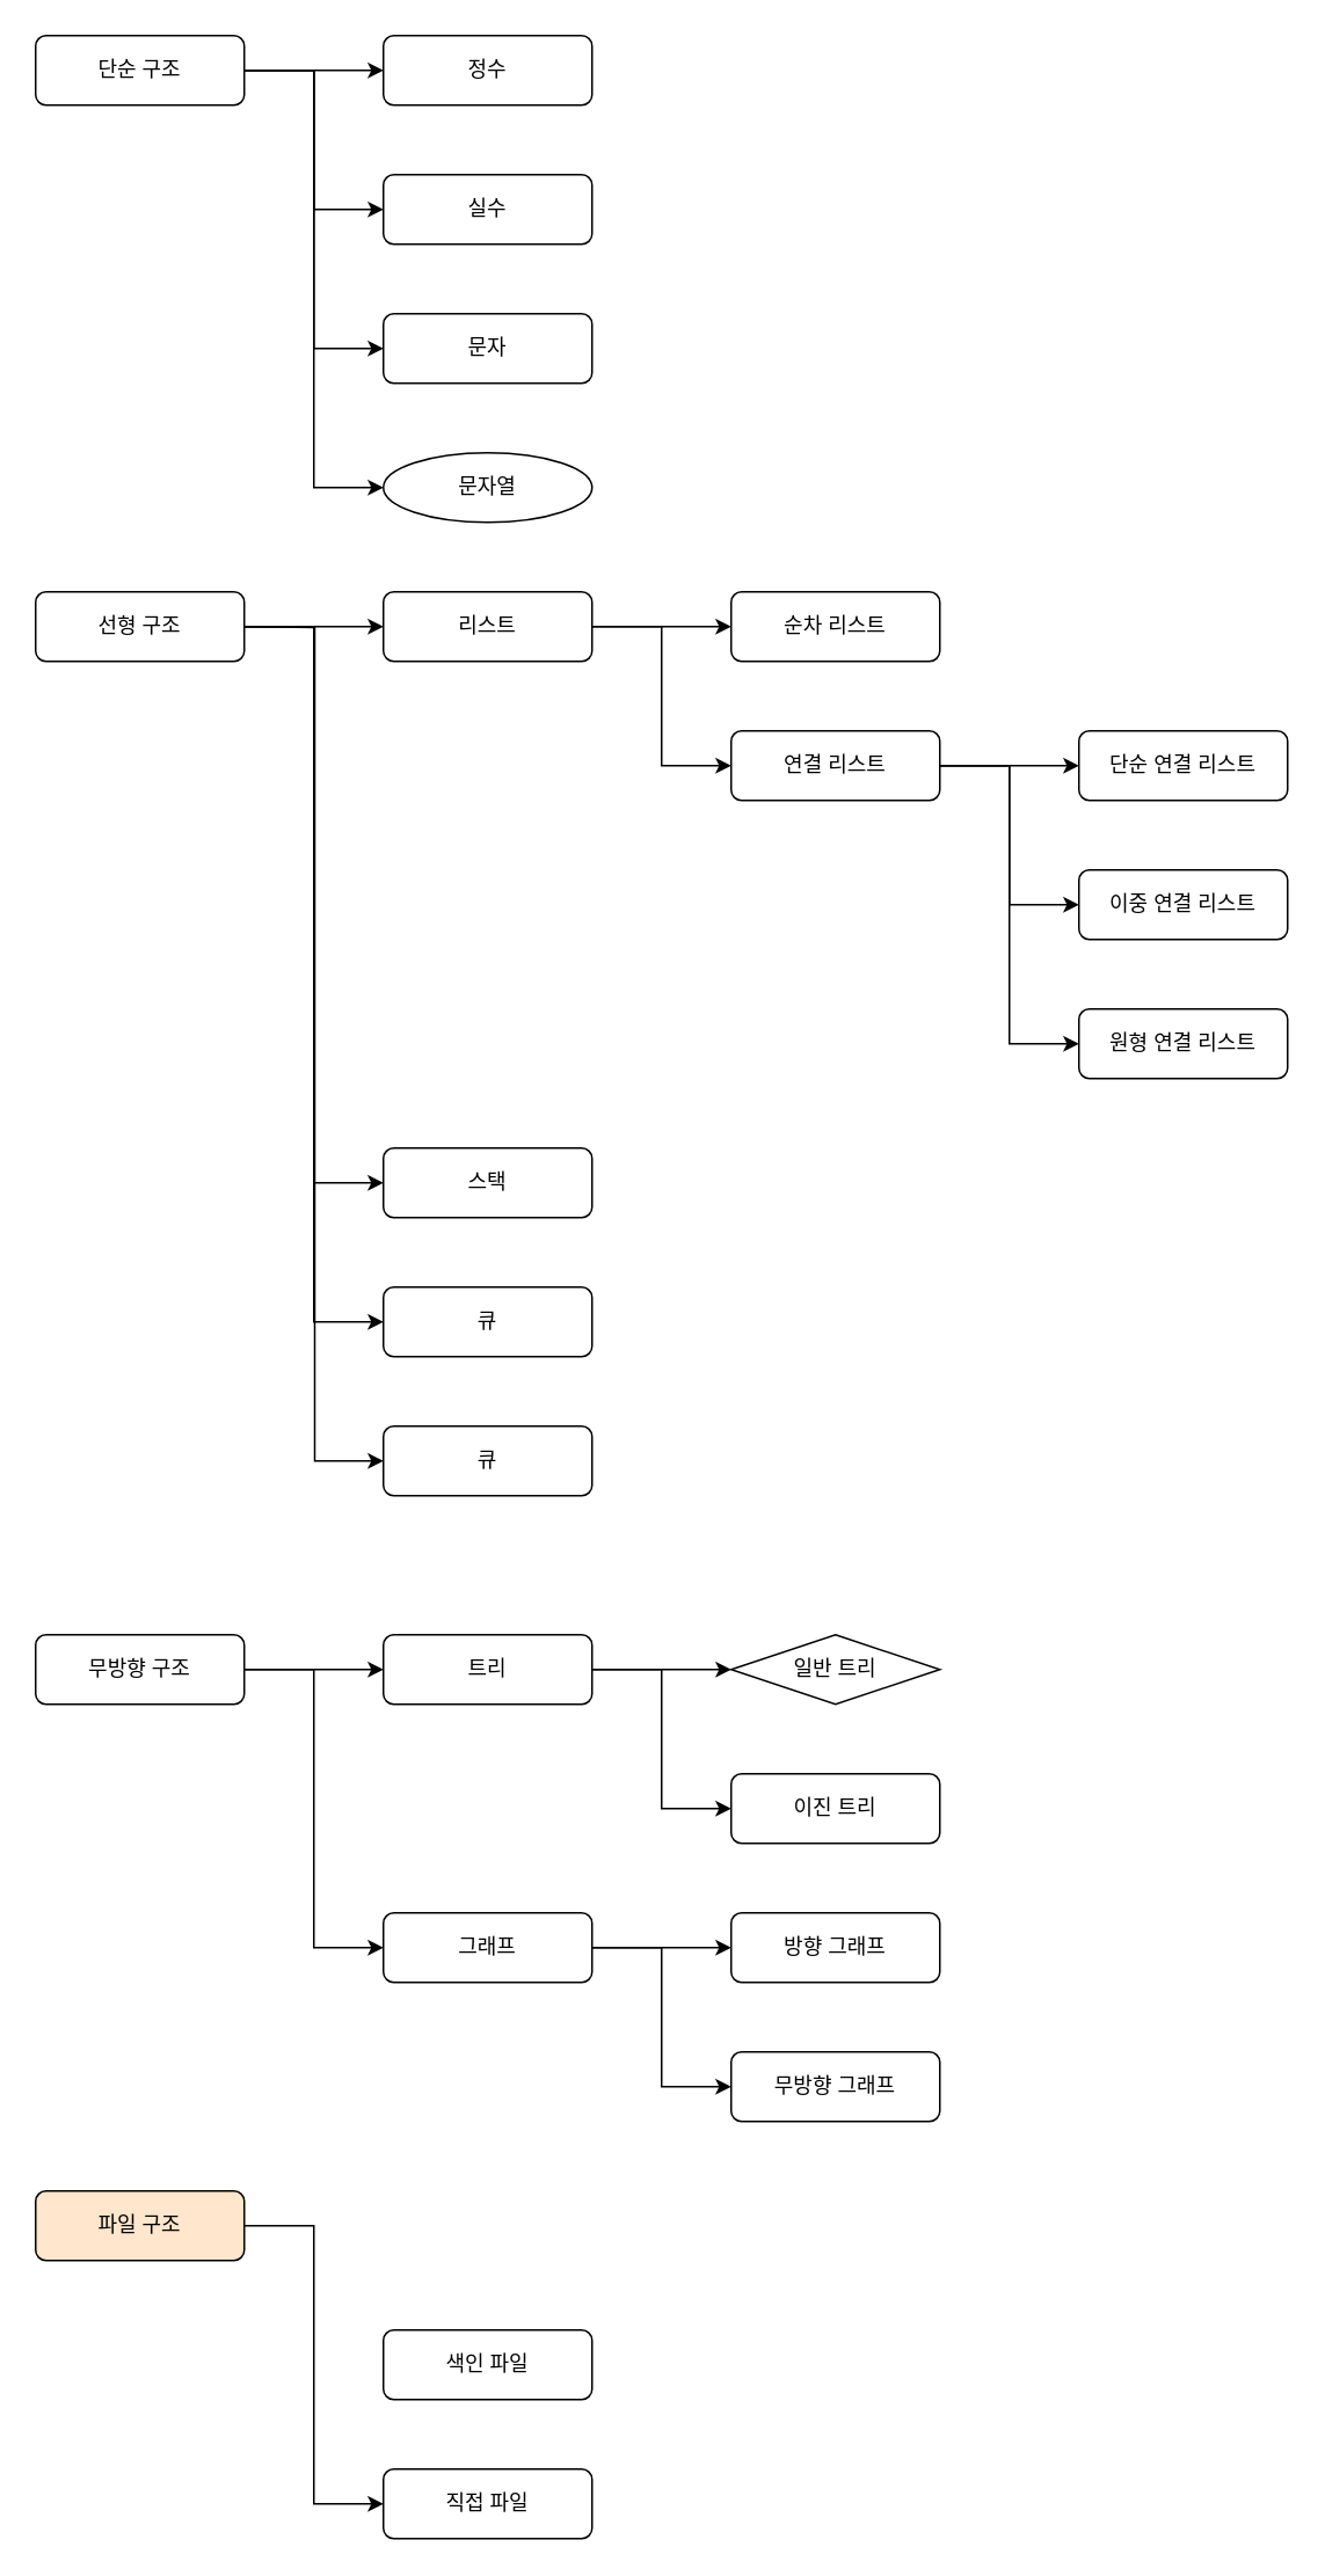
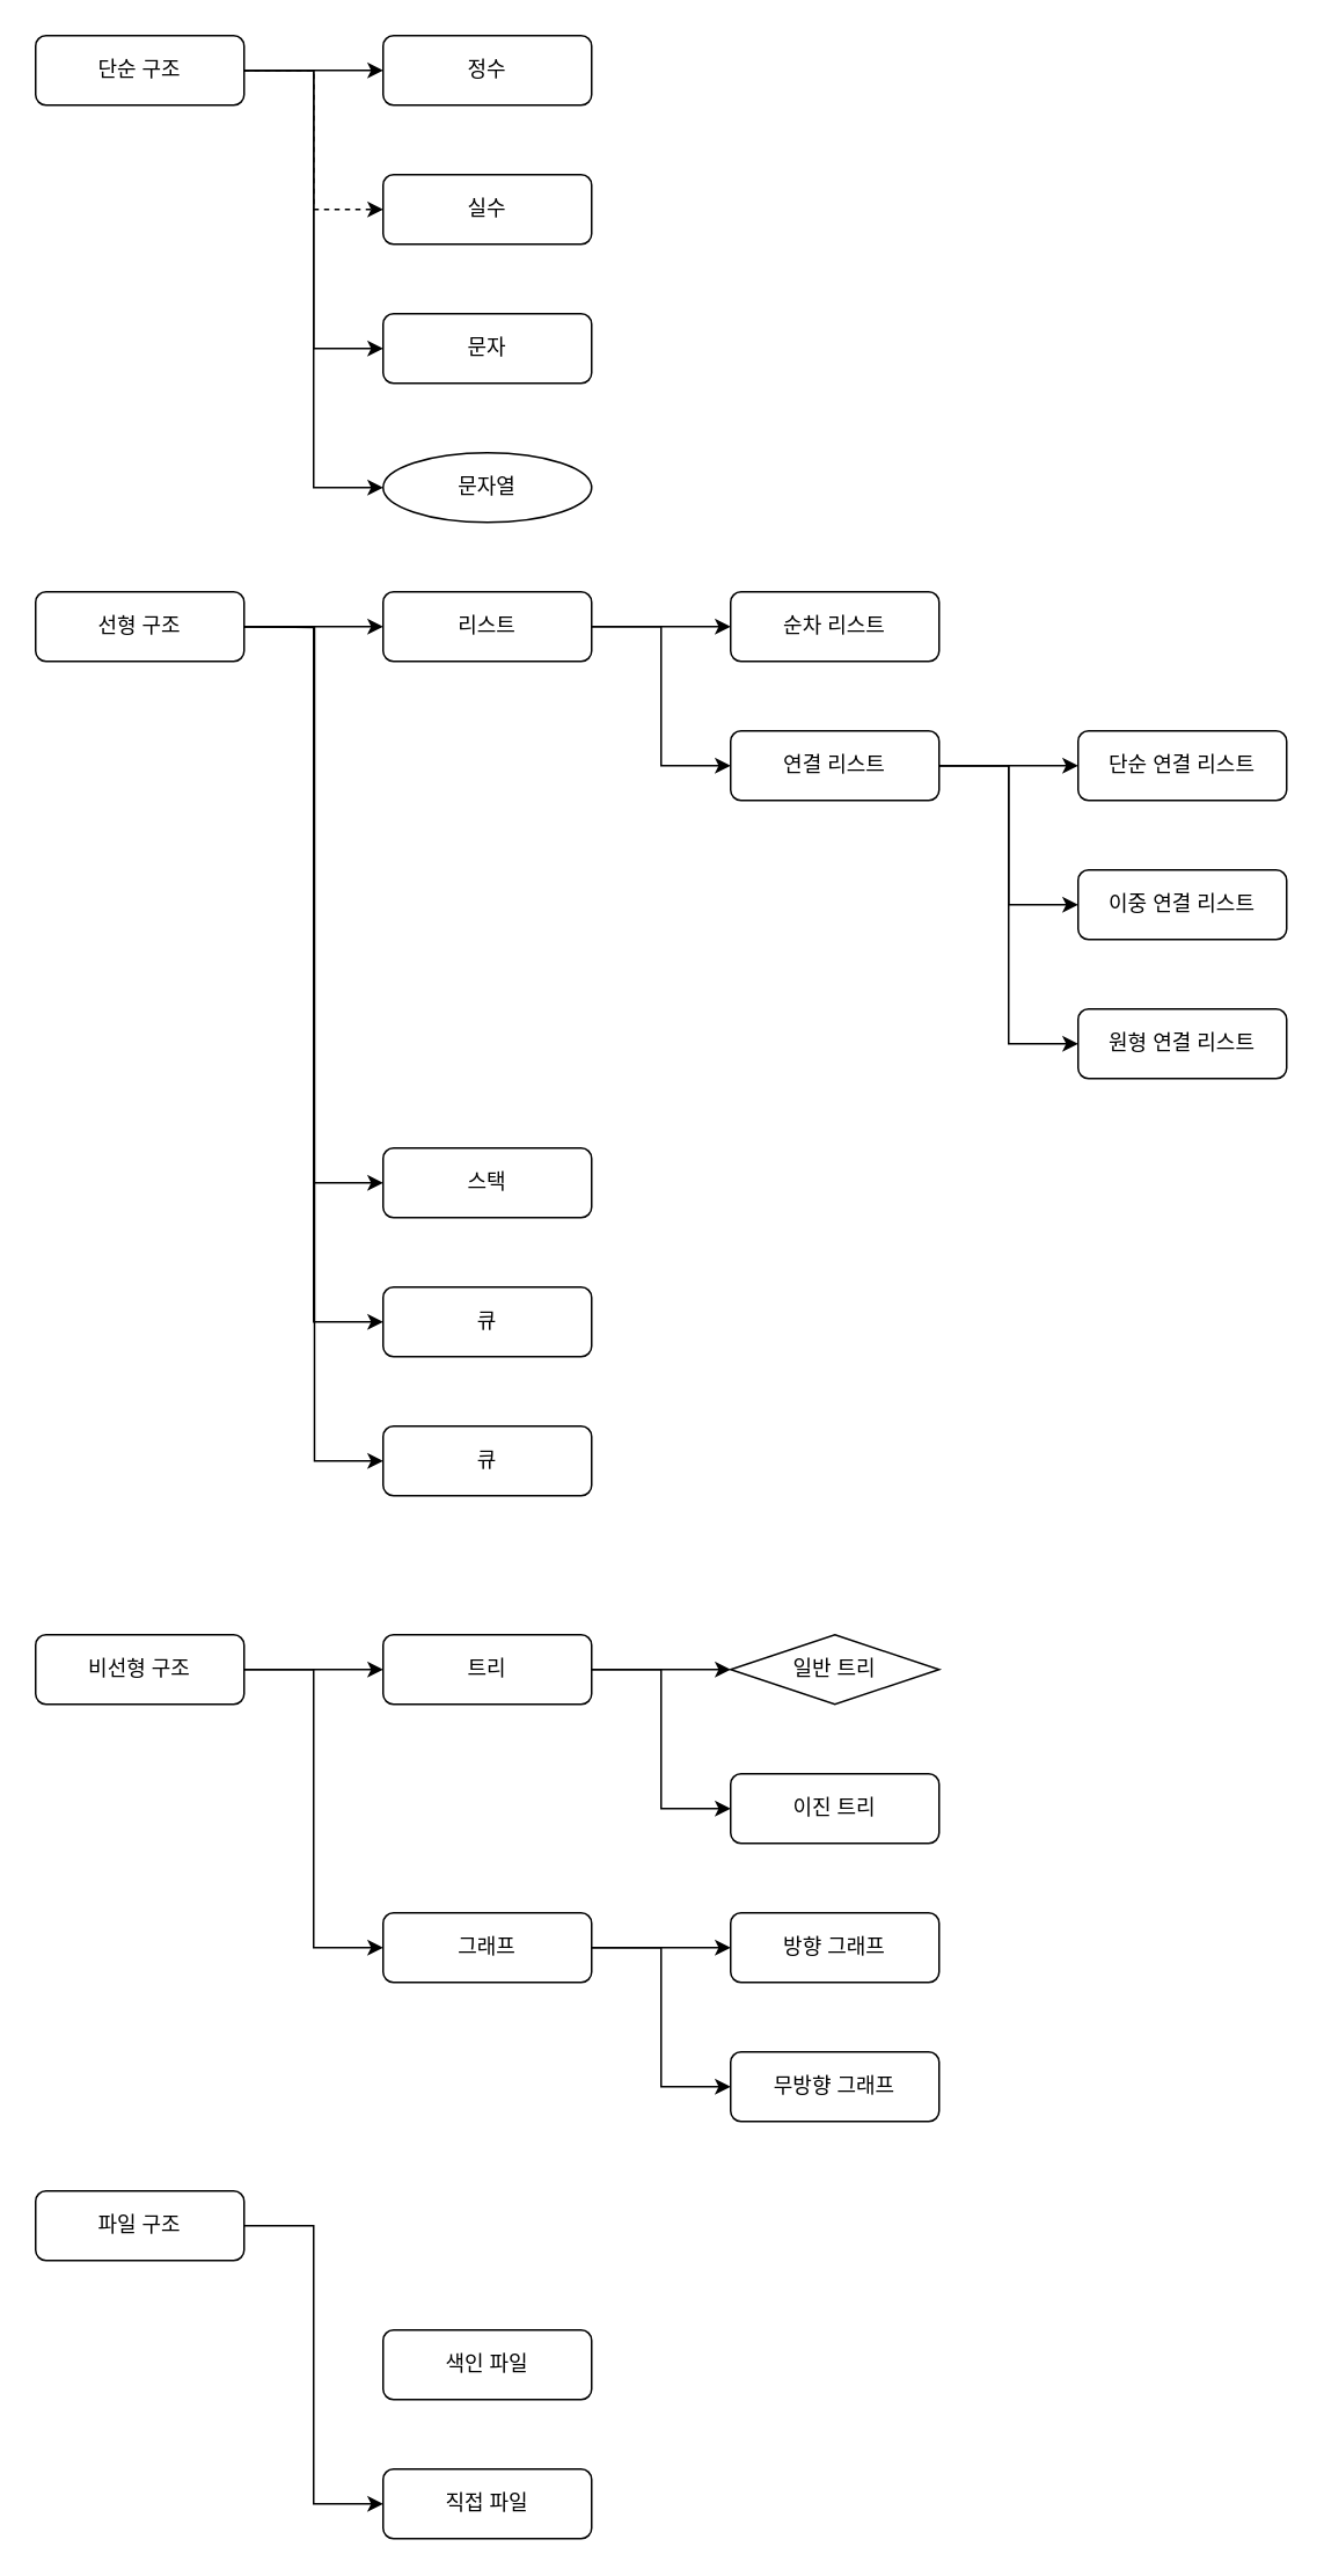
  <mxCell id="0" />
  <mxCell id="1" parent="0" />
  <mxCell id="2" value="" style="edgeStyle=orthogonalEdgeStyle;rounded=0;orthogonalLoop=1;jettySize=auto;html=1;" parent="1" source="3" target="4" edge="1"><mxGeometry relative="1" as="geometry" /></mxCell>
  <mxCell id="3" value="단순 구조" style="rounded=1;whiteSpace=wrap;html=1;" parent="1" vertex="1"><mxGeometry x="20" y="20" width="120" height="40" as="geometry" /></mxCell>
  <mxCell id="4" value="정수" style="rounded=1;whiteSpace=wrap;html=1;" parent="1" vertex="1"><mxGeometry x="220" y="20" width="120" height="40" as="geometry" /></mxCell>
  <mxCell id="5" value="실수" style="rounded=1;whiteSpace=wrap;html=1;" parent="1" vertex="1"><mxGeometry x="220" y="100" width="120" height="40" as="geometry" /></mxCell>
  <mxCell id="6" value="문자" style="rounded=1;whiteSpace=wrap;html=1;" parent="1" vertex="1"><mxGeometry x="220" y="180" width="120" height="40" as="geometry" /></mxCell>
  <mxCell id="7" value="문자열" style="ellipse;whiteSpace=wrap;html=1;" parent="1" vertex="1"><mxGeometry x="220" y="260" width="120" height="40" as="geometry" /></mxCell>
- <mxCell id="8" value="" style="edgeStyle=orthogonalEdgeStyle;rounded=0;orthogonalLoop=1;jettySize=auto;html=1;exitX=1;exitY=0.5;exitDx=0;exitDy=0;entryX=0;entryY=0.5;entryDx=0;entryDy=0;" parent="1" source="3" target="5" edge="1"><mxGeometry relative="1" as="geometry"><mxPoint x="150" y="50" as="sourcePoint" /><mxPoint x="230" y="50" as="targetPoint" /></mxGeometry></mxCell>
+ <mxCell id="8" value="" style="edgeStyle=orthogonalEdgeStyle;rounded=0;orthogonalLoop=1;jettySize=auto;html=1;exitX=1;exitY=0.5;exitDx=0;exitDy=0;entryX=0;entryY=0.5;entryDx=0;entryDy=0;dashed=1;" parent="1" source="3" target="5" edge="1"><mxGeometry relative="1" as="geometry"><mxPoint x="150" y="50" as="sourcePoint" /><mxPoint x="230" y="50" as="targetPoint" /></mxGeometry></mxCell>
  <mxCell id="9" value="" style="edgeStyle=orthogonalEdgeStyle;rounded=0;orthogonalLoop=1;jettySize=auto;html=1;exitX=1;exitY=0.5;exitDx=0;exitDy=0;entryX=0;entryY=0.5;entryDx=0;entryDy=0;" parent="1" source="3" target="6" edge="1"><mxGeometry relative="1" as="geometry"><mxPoint x="160" y="60" as="sourcePoint" /><mxPoint x="240" y="60" as="targetPoint" /></mxGeometry></mxCell>
  <mxCell id="10" value="" style="edgeStyle=orthogonalEdgeStyle;rounded=0;orthogonalLoop=1;jettySize=auto;html=1;exitX=1;exitY=0.5;exitDx=0;exitDy=0;entryX=0;entryY=0.5;entryDx=0;entryDy=0;" parent="1" source="3" target="7" edge="1"><mxGeometry relative="1" as="geometry"><mxPoint x="150" y="50" as="sourcePoint" /><mxPoint x="230" y="210" as="targetPoint" /></mxGeometry></mxCell>
  <mxCell id="11" value="" style="edgeStyle=orthogonalEdgeStyle;rounded=0;orthogonalLoop=1;jettySize=auto;html=1;" parent="1" source="12" target="14" edge="1"><mxGeometry relative="1" as="geometry" /></mxCell>
  <mxCell id="12" value="선형 구조" style="rounded=1;whiteSpace=wrap;html=1;" parent="1" vertex="1"><mxGeometry x="20" y="340" width="120" height="40" as="geometry" /></mxCell>
  <mxCell id="13" value="" style="edgeStyle=orthogonalEdgeStyle;rounded=0;orthogonalLoop=1;jettySize=auto;html=1;" parent="1" source="14" target="19" edge="1"><mxGeometry relative="1" as="geometry" /></mxCell>
  <mxCell id="14" value="리스트" style="rounded=1;whiteSpace=wrap;html=1;" parent="1" vertex="1"><mxGeometry x="220" y="340" width="120" height="40" as="geometry" /></mxCell>
  <mxCell id="15" value="스택" style="rounded=1;whiteSpace=wrap;html=1;" parent="1" vertex="1"><mxGeometry x="220" y="660" width="120" height="40" as="geometry" /></mxCell>
  <mxCell id="16" value="큐" style="rounded=1;whiteSpace=wrap;html=1;" parent="1" vertex="1"><mxGeometry x="220" y="740" width="120" height="40" as="geometry" /></mxCell>
  <mxCell id="17" value="" style="edgeStyle=orthogonalEdgeStyle;rounded=0;orthogonalLoop=1;jettySize=auto;html=1;exitX=1;exitY=0.5;exitDx=0;exitDy=0;entryX=0;entryY=0.5;entryDx=0;entryDy=0;" parent="1" source="12" target="15" edge="1"><mxGeometry relative="1" as="geometry"><mxPoint x="150" y="370" as="sourcePoint" /><mxPoint x="230" y="370" as="targetPoint" /></mxGeometry></mxCell>
  <mxCell id="18" value="" style="edgeStyle=orthogonalEdgeStyle;rounded=0;orthogonalLoop=1;jettySize=auto;html=1;exitX=1;exitY=0.5;exitDx=0;exitDy=0;entryX=0;entryY=0.5;entryDx=0;entryDy=0;" parent="1" source="12" target="16" edge="1"><mxGeometry relative="1" as="geometry"><mxPoint x="160" y="380" as="sourcePoint" /><mxPoint x="240" y="380" as="targetPoint" /></mxGeometry></mxCell>
  <mxCell id="19" value="순차 리스트" style="rounded=1;whiteSpace=wrap;html=1;" parent="1" vertex="1"><mxGeometry x="420" y="340" width="120" height="40" as="geometry" /></mxCell>
  <mxCell id="20" value="" style="edgeStyle=orthogonalEdgeStyle;rounded=0;orthogonalLoop=1;jettySize=auto;html=1;" parent="1" source="21" target="22" edge="1"><mxGeometry relative="1" as="geometry" /></mxCell>
  <mxCell id="21" value="연결 리스트" style="rounded=1;whiteSpace=wrap;html=1;" parent="1" vertex="1"><mxGeometry x="420" y="420" width="120" height="40" as="geometry" /></mxCell>
  <mxCell id="22" value="단순 연결 리스트" style="rounded=1;whiteSpace=wrap;html=1;" parent="1" vertex="1"><mxGeometry x="620" y="420" width="120" height="40" as="geometry" /></mxCell>
  <mxCell id="23" value="이중 연결 리스트" style="rounded=1;whiteSpace=wrap;html=1;" parent="1" vertex="1"><mxGeometry x="620" y="500" width="120" height="40" as="geometry" /></mxCell>
  <mxCell id="24" value="원형 연결 리스트" style="rounded=1;whiteSpace=wrap;html=1;" parent="1" vertex="1"><mxGeometry x="620" y="580" width="120" height="40" as="geometry" /></mxCell>
  <mxCell id="25" value="" style="edgeStyle=orthogonalEdgeStyle;rounded=0;orthogonalLoop=1;jettySize=auto;html=1;exitX=1;exitY=0.5;exitDx=0;exitDy=0;entryX=0;entryY=0.5;entryDx=0;entryDy=0;" parent="1" source="21" target="23" edge="1"><mxGeometry relative="1" as="geometry"><mxPoint x="550" y="450" as="sourcePoint" /><mxPoint x="630" y="450" as="targetPoint" /></mxGeometry></mxCell>
  <mxCell id="26" value="" style="edgeStyle=orthogonalEdgeStyle;rounded=0;orthogonalLoop=1;jettySize=auto;html=1;exitX=1;exitY=0.5;exitDx=0;exitDy=0;entryX=0;entryY=0.5;entryDx=0;entryDy=0;" parent="1" source="21" target="24" edge="1"><mxGeometry relative="1" as="geometry"><mxPoint x="560" y="460" as="sourcePoint" /><mxPoint x="640" y="460" as="targetPoint" /></mxGeometry></mxCell>
  <mxCell id="27" value="" style="edgeStyle=orthogonalEdgeStyle;rounded=0;orthogonalLoop=1;jettySize=auto;html=1;exitX=1;exitY=0.5;exitDx=0;exitDy=0;entryX=0;entryY=0.5;entryDx=0;entryDy=0;" parent="1" source="14" target="21" edge="1"><mxGeometry relative="1" as="geometry"><mxPoint x="350" y="370" as="sourcePoint" /><mxPoint x="430" y="370" as="targetPoint" /></mxGeometry></mxCell>
  <mxCell id="28" value="" style="edgeStyle=orthogonalEdgeStyle;rounded=0;orthogonalLoop=1;jettySize=auto;html=1;" parent="1" source="29" target="31" edge="1"><mxGeometry relative="1" as="geometry" /></mxCell>
- <mxCell id="29" value="무방향 구조" style="rounded=1;whiteSpace=wrap;html=1;" parent="1" vertex="1"><mxGeometry x="20" y="940" width="120" height="40" as="geometry" /></mxCell>
+ <mxCell id="29" value="비선형 구조" style="rounded=1;whiteSpace=wrap;html=1;" parent="1" vertex="1"><mxGeometry x="20" y="940" width="120" height="40" as="geometry" /></mxCell>
  <mxCell id="30" value="" style="edgeStyle=orthogonalEdgeStyle;rounded=0;orthogonalLoop=1;jettySize=auto;html=1;" parent="1" source="31" target="32" edge="1"><mxGeometry relative="1" as="geometry" /></mxCell>
  <mxCell id="31" value="트리" style="rounded=1;whiteSpace=wrap;html=1;" parent="1" vertex="1"><mxGeometry x="220" y="940" width="120" height="40" as="geometry" /></mxCell>
  <mxCell id="32" value="일반 트리" style="rhombus;whiteSpace=wrap;html=1;" parent="1" vertex="1"><mxGeometry x="420" y="940" width="120" height="40" as="geometry" /></mxCell>
  <mxCell id="33" value="이진 트리" style="rounded=1;whiteSpace=wrap;html=1;" parent="1" vertex="1"><mxGeometry x="420" y="1020" width="120" height="40" as="geometry" /></mxCell>
  <mxCell id="34" value="" style="edgeStyle=orthogonalEdgeStyle;rounded=0;orthogonalLoop=1;jettySize=auto;html=1;exitX=1;exitY=0.5;exitDx=0;exitDy=0;entryX=0;entryY=0.5;entryDx=0;entryDy=0;" parent="1" source="31" target="33" edge="1"><mxGeometry relative="1" as="geometry"><mxPoint x="350" y="970" as="sourcePoint" /><mxPoint x="430" y="970" as="targetPoint" /></mxGeometry></mxCell>
  <mxCell id="35" value="" style="edgeStyle=orthogonalEdgeStyle;rounded=0;orthogonalLoop=1;jettySize=auto;html=1;" parent="1" source="36" target="37" edge="1"><mxGeometry relative="1" as="geometry" /></mxCell>
  <mxCell id="36" value="그래프" style="rounded=1;whiteSpace=wrap;html=1;" parent="1" vertex="1"><mxGeometry x="220" y="1100" width="120" height="40" as="geometry" /></mxCell>
  <mxCell id="37" value="방향 그래프" style="rounded=1;whiteSpace=wrap;html=1;" parent="1" vertex="1"><mxGeometry x="420" y="1100" width="120" height="40" as="geometry" /></mxCell>
  <mxCell id="38" value="무방향 그래프" style="rounded=1;whiteSpace=wrap;html=1;" parent="1" vertex="1"><mxGeometry x="420" y="1180" width="120" height="40" as="geometry" /></mxCell>
  <mxCell id="39" value="" style="edgeStyle=orthogonalEdgeStyle;rounded=0;orthogonalLoop=1;jettySize=auto;html=1;exitX=1;exitY=0.5;exitDx=0;exitDy=0;entryX=0;entryY=0.5;entryDx=0;entryDy=0;" parent="1" source="36" target="38" edge="1"><mxGeometry relative="1" as="geometry"><mxPoint x="350" y="1130" as="sourcePoint" /><mxPoint x="430" y="1130" as="targetPoint" /></mxGeometry></mxCell>
  <mxCell id="40" value="" style="edgeStyle=orthogonalEdgeStyle;rounded=0;orthogonalLoop=1;jettySize=auto;html=1;exitX=1;exitY=0.5;exitDx=0;exitDy=0;entryX=0;entryY=0.5;entryDx=0;entryDy=0;" parent="1" source="29" target="36" edge="1"><mxGeometry relative="1" as="geometry"><mxPoint x="150" y="970" as="sourcePoint" /><mxPoint x="230" y="970" as="targetPoint" /></mxGeometry></mxCell>
- <mxCell id="41" value="파일 구조" style="rounded=1;whiteSpace=wrap;html=1;fillColor=#ffe6cc;" parent="1" vertex="1"><mxGeometry x="20" y="1260" width="120" height="40" as="geometry" /></mxCell>
+ <mxCell id="41" value="파일 구조" style="rounded=1;whiteSpace=wrap;html=1;" parent="1" vertex="1"><mxGeometry x="20" y="1260" width="120" height="40" as="geometry" /></mxCell>
  <mxCell id="42" value="직접 파일" style="rounded=1;whiteSpace=wrap;html=1;" parent="1" vertex="1"><mxGeometry x="220" y="1420" width="120" height="40" as="geometry" /></mxCell>
  <mxCell id="43" value="" style="edgeStyle=orthogonalEdgeStyle;rounded=0;orthogonalLoop=1;jettySize=auto;html=1;exitX=1;exitY=0.5;exitDx=0;exitDy=0;entryX=0;entryY=0.5;entryDx=0;entryDy=0;" parent="1" source="41" target="42" edge="1"><mxGeometry relative="1" as="geometry"><mxPoint x="150" y="1290" as="sourcePoint" /><mxPoint x="230" y="1290" as="targetPoint" /></mxGeometry></mxCell>
  <mxCell id="44" value="색인 파일" style="rounded=1;whiteSpace=wrap;html=1;" parent="1" vertex="1"><mxGeometry x="220" y="1340" width="120" height="40" as="geometry" /></mxCell>
  <mxCell id="45" value="큐" style="rounded=1;whiteSpace=wrap;html=1;" vertex="1" parent="1"><mxGeometry x="220" y="820" width="120" height="40" as="geometry" /></mxCell>
  <mxCell id="46" value="" style="edgeStyle=orthogonalEdgeStyle;rounded=0;orthogonalLoop=1;jettySize=auto;html=1;entryX=0;entryY=0.5;entryDx=0;entryDy=0;" edge="1" parent="1" target="45"><mxGeometry relative="1" as="geometry"><mxPoint x="140" y="360" as="sourcePoint" /><mxPoint x="230" y="770" as="targetPoint" /></mxGeometry></mxCell>
